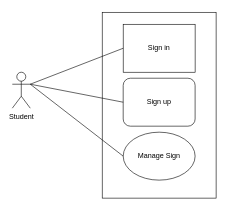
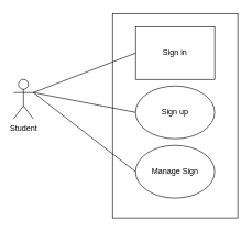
  <mxCell id="0" />
  <mxCell id="1" parent="0" />
  <mxCell id="2" value="Student" style="shape=umlActor;verticalLabelPosition=bottom;verticalAlign=top;html=1;outlineConnect=0;" vertex="1" parent="1"><mxGeometry x="20" y="120" width="30" height="60" as="geometry" /></mxCell>
  <mxCell id="3" value="" style="rounded=0;whiteSpace=wrap;html=1;" vertex="1" parent="1"><mxGeometry x="170" y="20" width="190" height="310" as="geometry" /></mxCell>
  <mxCell id="4" value="Sign in" style="whiteSpace=wrap;html=1;rounded=0;" vertex="1" parent="1"><mxGeometry x="205" y="40" width="120" height="80" as="geometry" /></mxCell>
- <mxCell id="5" value="Sign up" style="whiteSpace=wrap;html=1;rounded=1;" vertex="1" parent="1"><mxGeometry x="205" y="130" width="120" height="80" as="geometry" /></mxCell>
+ <mxCell id="5" value="Sign up" style="ellipse;whiteSpace=wrap;html=1;" vertex="1" parent="1"><mxGeometry x="205" y="130" width="120" height="80" as="geometry" /></mxCell>
  <mxCell id="6" value="Manage Sign" style="ellipse;whiteSpace=wrap;html=1;" vertex="1" parent="1"><mxGeometry x="205" y="220" width="120" height="80" as="geometry" /></mxCell>
  <mxCell id="7" value="" style="endArrow=none;html=1;rounded=0;exitX=1;exitY=0.333;exitDx=0;exitDy=0;exitPerimeter=0;entryX=0;entryY=0.5;entryDx=0;entryDy=0;" edge="1" parent="1" source="2" target="4"><mxGeometry width="50" height="50" relative="1" as="geometry"><mxPoint x="280" y="300" as="sourcePoint" /><mxPoint x="330" y="250" as="targetPoint" /></mxGeometry></mxCell>
  <mxCell id="8" value="" style="endArrow=none;html=1;rounded=0;exitX=1;exitY=0.333;exitDx=0;exitDy=0;exitPerimeter=0;entryX=0;entryY=0.5;entryDx=0;entryDy=0;" edge="1" parent="1" source="2" target="5"><mxGeometry width="50" height="50" relative="1" as="geometry"><mxPoint x="280" y="300" as="sourcePoint" /><mxPoint x="330" y="250" as="targetPoint" /></mxGeometry></mxCell>
  <mxCell id="9" value="" style="endArrow=none;html=1;rounded=0;exitX=0;exitY=0.5;exitDx=0;exitDy=0;entryX=1;entryY=0.333;entryDx=0;entryDy=0;entryPerimeter=0;" edge="1" parent="1" source="6" target="2"><mxGeometry width="50" height="50" relative="1" as="geometry"><mxPoint x="280" y="300" as="sourcePoint" /><mxPoint x="330" y="250" as="targetPoint" /></mxGeometry></mxCell>
